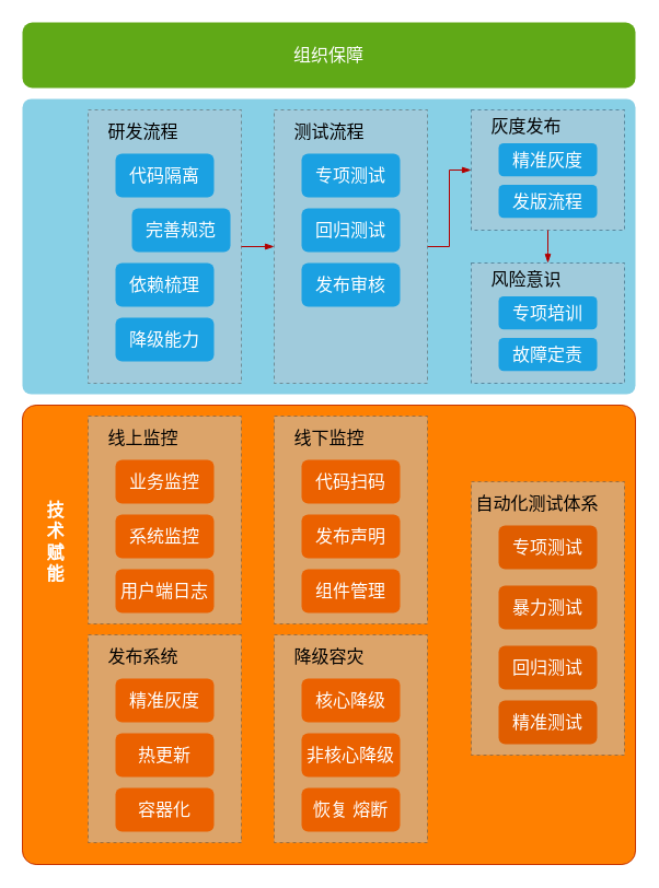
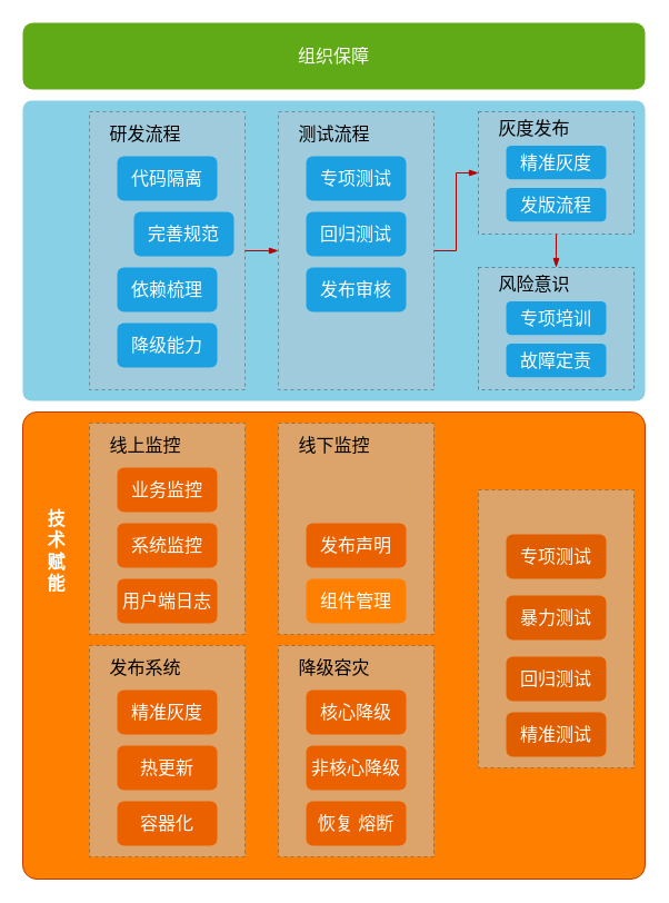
  <mxCell id="0" />
  <mxCell id="1" parent="0" />
  <mxCell id="2" value="" style="whiteSpace=wrap;html=1;dashed=1;fillColor=none;strokeColor=#4D4D4D;" parent="1" vertex="1"><mxGeometry x="80" y="100" width="140" height="250" as="geometry" /></mxCell>
  <mxCell id="3" value="" style="whiteSpace=wrap;html=1;dashed=1;fillColor=none;strokeColor=#4D4D4D;" parent="1" vertex="1"><mxGeometry x="250" y="100" width="140" height="250" as="geometry" /></mxCell>
  <mxCell id="4" value="" style="rounded=1;whiteSpace=wrap;html=1;fontSize=16;arcSize=3;fillColor=#88D0E6;strokeColor=none;" parent="1" vertex="1"><mxGeometry x="20" y="90" width="560" height="270" as="geometry" /></mxCell>
  <mxCell id="5" value="&lt;font style=&quot;font-size: 16px&quot;&gt;组织保障&lt;/font&gt;" style="rounded=1;whiteSpace=wrap;html=1;fillColor=#60a917;fontColor=#ffffff;strokeColor=none;" parent="1" vertex="1"><mxGeometry x="20" y="20" width="560" height="60" as="geometry" /></mxCell>
  <mxCell id="6" value="" style="group;fillColor=#bac8d3;dashed=1;opacity=50;strokeColor=#4D4D4D;container=0;" parent="1" vertex="1" connectable="0"><mxGeometry x="80" y="100" width="140" height="250" as="geometry" /></mxCell>
  <mxCell id="7" style="edgeStyle=orthogonalEdgeStyle;rounded=0;jumpStyle=none;orthogonalLoop=1;jettySize=auto;html=1;exitX=1;exitY=0.5;exitDx=0;exitDy=0;entryX=0;entryY=0.5;entryDx=0;entryDy=0;endArrow=blockThin;endFill=1;fontSize=16;fillColor=#e51400;strokeColor=#B20000;" parent="1" source="2" target="21" edge="1"><mxGeometry relative="1" as="geometry" /></mxCell>
  <mxCell id="8" value="" style="group;opacity=50;dashed=1;" parent="1" vertex="1" connectable="0"><mxGeometry x="430" y="100" width="140" height="110" as="geometry" /></mxCell>
  <mxCell id="9" value="" style="whiteSpace=wrap;html=1;dashed=1;fillColor=#bac8d3;strokeColor=#23445d;opacity=50;" parent="8" vertex="1"><mxGeometry width="140" height="110" as="geometry" /></mxCell>
  <mxCell id="10" value="&lt;span style=&quot;font-weight: normal&quot;&gt;灰度发布&lt;/span&gt;" style="text;strokeColor=none;fillColor=none;html=1;fontSize=16;fontStyle=1;verticalAlign=middle;align=center;dashed=1;" parent="8" vertex="1"><mxGeometry width="100" height="30.4" as="geometry" /></mxCell>
  <mxCell id="11" value="精准灰度" style="rounded=1;whiteSpace=wrap;html=1;dashed=1;fontSize=16;fillColor=#1ba1e2;fontColor=#ffffff;strokeColor=none;" parent="8" vertex="1"><mxGeometry x="25" y="30.4" width="90" height="30.4" as="geometry" /></mxCell>
  <mxCell id="12" value="发版流程" style="rounded=1;whiteSpace=wrap;html=1;dashed=1;fontSize=16;fillColor=#1ba1e2;fontColor=#ffffff;strokeColor=none;" parent="8" vertex="1"><mxGeometry x="25" y="68.4" width="90" height="30.4" as="geometry" /></mxCell>
  <mxCell id="13" value="" style="edgeStyle=orthogonalEdgeStyle;rounded=0;jumpStyle=none;orthogonalLoop=1;jettySize=auto;html=1;endArrow=blockThin;endFill=1;fontSize=16;entryX=0;entryY=0.5;entryDx=0;entryDy=0;fillColor=#e51400;strokeColor=#B20000;" parent="1" source="21" target="9" edge="1"><mxGeometry relative="1" as="geometry"><mxPoint x="580" y="210" as="targetPoint" /></mxGeometry></mxCell>
  <mxCell id="14" value="" style="edgeStyle=orthogonalEdgeStyle;rounded=0;jumpStyle=none;orthogonalLoop=1;jettySize=auto;html=1;endArrow=blockThin;endFill=1;fontSize=16;fillColor=#e51400;strokeColor=#B20000;" parent="1" source="9" edge="1"><mxGeometry relative="1" as="geometry"><mxPoint x="500" y="240" as="targetPoint" /></mxGeometry></mxCell>
  <mxCell id="15" value="" style="whiteSpace=wrap;html=1;dashed=1;fillColor=#bac8d3;strokeColor=#23445D;opacity=50;" parent="1" vertex="1"><mxGeometry x="430" y="240" width="140" height="110" as="geometry" /></mxCell>
  <mxCell id="16" value="&lt;span style=&quot;font-weight: normal&quot;&gt;风险意识&lt;/span&gt;" style="text;strokeColor=none;fillColor=none;html=1;fontSize=16;fontStyle=1;verticalAlign=middle;align=center;dashed=1;" parent="1" vertex="1"><mxGeometry x="430" y="240" width="100" height="30.4" as="geometry" /></mxCell>
  <mxCell id="17" value="专项培训" style="rounded=1;whiteSpace=wrap;html=1;dashed=1;fontSize=16;fillColor=#1ba1e2;fontColor=#ffffff;strokeColor=none;" parent="1" vertex="1"><mxGeometry x="455" y="270.4" width="90" height="30.4" as="geometry" /></mxCell>
  <mxCell id="18" value="故障定责" style="rounded=1;whiteSpace=wrap;html=1;dashed=1;fontSize=16;fillColor=#1ba1e2;fontColor=#ffffff;strokeColor=none;" parent="1" vertex="1"><mxGeometry x="455" y="308.4" width="90" height="30.4" as="geometry" /></mxCell>
  <mxCell id="19" value="" style="rounded=1;whiteSpace=wrap;html=1;fontSize=16;arcSize=3;strokeColor=#C73500;fontColor=#ffffff;fillColor=#FF8000;" parent="1" vertex="1"><mxGeometry x="20" y="370" width="560" height="420" as="geometry" /></mxCell>
  <mxCell id="20" value="&lt;font color=&quot;#ffffff&quot;&gt;技&lt;br&gt;术&lt;br&gt;赋&lt;br&gt;能&lt;br&gt;&lt;/font&gt;" style="text;strokeColor=none;fillColor=none;html=1;fontSize=16;fontStyle=1;verticalAlign=middle;align=center;rounded=1;" parent="1" vertex="1"><mxGeometry x="30" y="475" width="40" height="40" as="geometry" /></mxCell>
  <mxCell id="21" value="" style="whiteSpace=wrap;html=1;dashed=1;fillColor=#bac8d3;opacity=50;strokeColor=#4D4D4D;" parent="1" vertex="1"><mxGeometry x="250" y="100" width="140" height="250" as="geometry" /></mxCell>
  <mxCell id="22" value="测试流程" style="text;strokeColor=none;fillColor=none;html=1;fontSize=16;fontStyle=0;verticalAlign=middle;align=center;dashed=1;" parent="1" vertex="1"><mxGeometry x="250" y="100" width="100" height="40" as="geometry" /></mxCell>
  <mxCell id="23" value="专项测试" style="rounded=1;whiteSpace=wrap;html=1;dashed=1;fontSize=16;fillColor=#1ba1e2;fontColor=#ffffff;strokeColor=none;" parent="1" vertex="1"><mxGeometry x="275" y="140" width="90" height="40" as="geometry" /></mxCell>
  <mxCell id="24" value="回归测试" style="rounded=1;whiteSpace=wrap;html=1;dashed=1;fontSize=16;fillColor=#1ba1e2;fontColor=#ffffff;strokeColor=none;" parent="1" vertex="1"><mxGeometry x="275" y="190" width="90" height="40" as="geometry" /></mxCell>
  <mxCell id="25" value="发布审核" style="rounded=1;whiteSpace=wrap;html=1;dashed=1;fontSize=16;fillColor=#1ba1e2;fontColor=#ffffff;strokeColor=none;" parent="1" vertex="1"><mxGeometry x="275" y="240" width="90" height="40" as="geometry" /></mxCell>
  <mxCell id="26" value="&lt;span style=&quot;font-weight: normal&quot;&gt;研发流程&lt;/span&gt;" style="text;strokeColor=none;fillColor=none;html=1;fontSize=16;fontStyle=1;verticalAlign=middle;align=center;dashed=1;" parent="1" vertex="1"><mxGeometry x="80" y="100" width="100" height="40" as="geometry" /></mxCell>
  <mxCell id="27" value="代码隔离" style="rounded=1;whiteSpace=wrap;html=1;dashed=1;fontSize=16;fillColor=#1ba1e2;fontColor=#ffffff;strokeColor=none;" parent="1" vertex="1"><mxGeometry x="105" y="140" width="90" height="40" as="geometry" /></mxCell>
  <mxCell id="28" value="完善规范" style="rounded=1;whiteSpace=wrap;html=1;dashed=1;fontSize=16;fillColor=#1ba1e2;fontColor=#ffffff;strokeColor=none;" parent="1" vertex="1"><mxGeometry x="120" y="190" width="90" height="40" as="geometry" /></mxCell>
  <mxCell id="29" value="依赖梳理" style="rounded=1;whiteSpace=wrap;html=1;dashed=1;fontSize=16;fillColor=#1ba1e2;fontColor=#ffffff;strokeColor=none;" parent="1" vertex="1"><mxGeometry x="105" y="240" width="90" height="40" as="geometry" /></mxCell>
  <mxCell id="30" value="降级能力" style="rounded=1;whiteSpace=wrap;html=1;dashed=1;fontSize=16;fillColor=#1ba1e2;fontColor=#ffffff;strokeColor=none;" parent="1" vertex="1"><mxGeometry x="105" y="290" width="90" height="40" as="geometry" /></mxCell>
  <mxCell id="31" value="" style="group;fillColor=#bac8d3;dashed=1;opacity=50;strokeColor=#4D4D4D;container=0;" vertex="1" connectable="0" parent="1"><mxGeometry x="80" y="380" width="140" height="190" as="geometry" /></mxCell>
  <mxCell id="32" value="&lt;span style=&quot;font-weight: 400&quot;&gt;线上监控&lt;/span&gt;" style="text;strokeColor=none;fillColor=none;html=1;fontSize=16;fontStyle=1;verticalAlign=middle;align=center;dashed=1;" vertex="1" parent="1"><mxGeometry x="80" y="380" width="100" height="40" as="geometry" /></mxCell>
  <mxCell id="33" value="业务监控" style="rounded=1;whiteSpace=wrap;html=1;dashed=1;fontSize=16;fontColor=#ffffff;fillColor=#EB6100;strokeColor=none;" vertex="1" parent="1"><mxGeometry x="105" y="420" width="90" height="40" as="geometry" /></mxCell>
  <mxCell id="34" value="系统监控" style="rounded=1;whiteSpace=wrap;html=1;dashed=1;fontSize=16;fontColor=#ffffff;fillColor=#EB6100;strokeColor=none;" vertex="1" parent="1"><mxGeometry x="105" y="470" width="90" height="40" as="geometry" /></mxCell>
  <mxCell id="35" value="用户端日志" style="rounded=1;whiteSpace=wrap;html=1;dashed=1;fontSize=16;fontColor=#ffffff;fillColor=#EB6100;strokeColor=none;" vertex="1" parent="1"><mxGeometry x="105" y="520" width="90" height="40" as="geometry" /></mxCell>
  <mxCell id="36" value="" style="group;fillColor=#bac8d3;dashed=1;opacity=50;strokeColor=#4D4D4D;container=0;" vertex="1" connectable="0" parent="1"><mxGeometry x="250" y="380" width="140" height="190" as="geometry" /></mxCell>
  <mxCell id="37" value="&lt;span style=&quot;font-weight: 400&quot;&gt;线下监控&lt;/span&gt;" style="text;strokeColor=none;fillColor=none;html=1;fontSize=16;fontStyle=1;verticalAlign=middle;align=center;dashed=1;" vertex="1" parent="1"><mxGeometry x="250" y="380" width="100" height="40" as="geometry" /></mxCell>
- <mxCell id="38" value="代码扫码" style="rounded=1;whiteSpace=wrap;html=1;dashed=1;fontSize=16;fontColor=#ffffff;fillColor=#EB6100;strokeColor=none;" vertex="1" parent="1"><mxGeometry x="275" y="420" width="90" height="40" as="geometry" /></mxCell>
  <mxCell id="39" value="发布声明" style="rounded=1;whiteSpace=wrap;html=1;dashed=1;fontSize=16;fontColor=#ffffff;fillColor=#EB6100;strokeColor=none;" vertex="1" parent="1"><mxGeometry x="275" y="470" width="90" height="40" as="geometry" /></mxCell>
- <mxCell id="40" value="组件管理" style="rounded=1;whiteSpace=wrap;html=1;dashed=1;fontSize=16;fontColor=#ffffff;fillColor=#EB6100;strokeColor=none;" vertex="1" parent="1"><mxGeometry x="275" y="520" width="90" height="40" as="geometry" /></mxCell>
+ <mxCell id="40" value="组件管理" style="rounded=1;whiteSpace=wrap;html=1;dashed=1;fontSize=16;fontColor=#ffffff;fillColor=#ff8000;strokeColor=none;" vertex="1" parent="1"><mxGeometry x="275" y="520" width="90" height="40" as="geometry" /></mxCell>
  <mxCell id="41" value="" style="group;fillColor=#bac8d3;dashed=1;opacity=50;strokeColor=#4D4D4D;container=0;" vertex="1" connectable="0" parent="1"><mxGeometry x="80" y="580" width="140" height="190" as="geometry" /></mxCell>
  <mxCell id="42" value="&lt;span style=&quot;font-weight: 400&quot;&gt;发布系统&lt;/span&gt;" style="text;strokeColor=none;fillColor=none;html=1;fontSize=16;fontStyle=1;verticalAlign=middle;align=center;dashed=1;" vertex="1" parent="1"><mxGeometry x="80" y="580" width="100" height="40" as="geometry" /></mxCell>
  <mxCell id="43" value="精准灰度" style="rounded=1;whiteSpace=wrap;html=1;dashed=1;fontSize=16;fontColor=#ffffff;fillColor=#EB6100;strokeColor=none;" vertex="1" parent="1"><mxGeometry x="105" y="620" width="90" height="40" as="geometry" /></mxCell>
  <mxCell id="44" value="热更新" style="rounded=1;whiteSpace=wrap;html=1;dashed=1;fontSize=16;fontColor=#ffffff;fillColor=#EB6100;strokeColor=none;" vertex="1" parent="1"><mxGeometry x="105" y="670" width="90" height="40" as="geometry" /></mxCell>
  <mxCell id="45" value="容器化" style="rounded=1;whiteSpace=wrap;html=1;dashed=1;fontSize=16;fontColor=#ffffff;fillColor=#EB6100;strokeColor=none;" vertex="1" parent="1"><mxGeometry x="105" y="720" width="90" height="40" as="geometry" /></mxCell>
  <mxCell id="46" value="" style="group;fillColor=#bac8d3;dashed=1;opacity=50;strokeColor=#4D4D4D;container=0;" vertex="1" connectable="0" parent="1"><mxGeometry x="250" y="580" width="140" height="190" as="geometry" /></mxCell>
  <mxCell id="47" value="&lt;span style=&quot;font-weight: 400&quot;&gt;降级容灾&lt;/span&gt;" style="text;strokeColor=none;fillColor=none;html=1;fontSize=16;fontStyle=1;verticalAlign=middle;align=center;dashed=1;" vertex="1" parent="1"><mxGeometry x="250" y="580" width="100" height="40" as="geometry" /></mxCell>
  <mxCell id="48" value="核心降级" style="rounded=1;whiteSpace=wrap;html=1;dashed=1;fontSize=16;fontColor=#ffffff;fillColor=#EB6100;strokeColor=none;" vertex="1" parent="1"><mxGeometry x="275" y="620" width="90" height="40" as="geometry" /></mxCell>
  <mxCell id="49" value="非核心降级" style="rounded=1;whiteSpace=wrap;html=1;dashed=1;fontSize=16;fontColor=#ffffff;fillColor=#EB6100;strokeColor=none;" vertex="1" parent="1"><mxGeometry x="275" y="670" width="90" height="40" as="geometry" /></mxCell>
  <mxCell id="50" value="恢复 熔断" style="rounded=1;whiteSpace=wrap;html=1;dashed=1;fontSize=16;fontColor=#ffffff;fillColor=#EB6100;strokeColor=none;" vertex="1" parent="1"><mxGeometry x="275" y="720" width="90" height="40" as="geometry" /></mxCell>
  <mxCell id="51" value="" style="group" vertex="1" connectable="0" parent="1"><mxGeometry x="430" y="440" width="140" height="250" as="geometry" /></mxCell>
  <mxCell id="52" value="" style="group;fillColor=#bac8d3;dashed=1;opacity=50;strokeColor=#4D4D4D;container=0;" vertex="1" connectable="0" parent="51"><mxGeometry width="140" height="250" as="geometry" /></mxCell>
- <mxCell id="53" value="&lt;span style=&quot;font-weight: 400&quot;&gt;&lt;font style=&quot;font-size: 16px&quot;&gt;自动化测试体系&lt;/font&gt;&lt;/span&gt;" style="text;strokeColor=none;fillColor=none;html=1;fontSize=16;fontStyle=1;verticalAlign=middle;align=center;dashed=1;" vertex="1" parent="51"><mxGeometry width="120" height="40" as="geometry" /></mxCell>
  <mxCell id="54" value="专项测试" style="rounded=1;whiteSpace=wrap;html=1;dashed=1;fontSize=16;fontColor=#ffffff;fillColor=#E05D00;strokeColor=none;" vertex="1" parent="51"><mxGeometry x="25" y="40" width="90" height="40" as="geometry" /></mxCell>
  <mxCell id="55" value="暴力测试" style="rounded=1;whiteSpace=wrap;html=1;dashed=1;fontSize=16;fontColor=#ffffff;fillColor=#E05D00;strokeColor=none;" vertex="1" parent="51"><mxGeometry x="25" y="95" width="90" height="40" as="geometry" /></mxCell>
  <mxCell id="56" value="回归测试" style="rounded=1;whiteSpace=wrap;html=1;dashed=1;fontSize=16;fontColor=#ffffff;fillColor=#E05D00;strokeColor=none;" vertex="1" parent="51"><mxGeometry x="25" y="150" width="90" height="40" as="geometry" /></mxCell>
  <mxCell id="57" value="精准测试" style="rounded=1;whiteSpace=wrap;html=1;dashed=1;fontSize=16;fontColor=#ffffff;fillColor=#E05D00;strokeColor=none;" vertex="1" parent="51"><mxGeometry x="25" y="200" width="90" height="40" as="geometry" /></mxCell>
